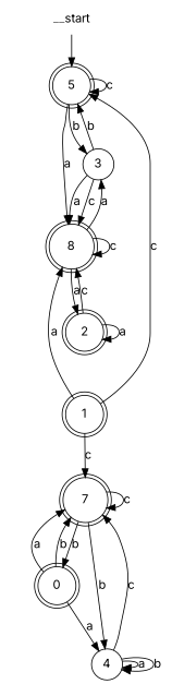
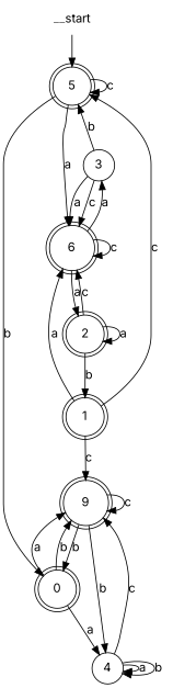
  digraph {
    fontname=Inter
    node [fontname=Inter shape=doublecircle]
    edge [fontname=Inter]
    __start [shape=none]
    n2 [label=5]
    n3 [label=3 shape=circle]
-   n4 [label=8]
+   n4 [label=6]
    n5 [label=2]
    n6 [label=0]
    n7 [label=4 shape=circle]
-   n8 [label=7]
+   n8 [label=9]
    n9 [label=1]
    __start -> n2
    n2 -> n2 [label=c]
-   n2 -> n3 [label=b]
+   n2 -> n6 [label=b]
    n2 -> n4 [label=a]
    n3 -> n2 [label=b]
    n3 -> n4 [label=a]
    n3 -> n4 [label=c]
    n4 -> n3 [label=a]
    n4 -> n4 [label=c]
    n4 -> n5 [label=a]
    n5 -> n4 [label=c]
    n5 -> n5 [label=a]
+   n5 -> n9 [label=b]
    n6 -> n7 [label=a]
    n6 -> n8 [label=a]
    n6 -> n8 [label=b]
    n7 -> n7 [label=a]
    n7 -> n7 [label=b]
    n7 -> n8 [label=c]
    n8 -> n6 [label=b]
    n8 -> n7 [label=b]
    n8 -> n8 [label=c]
    n9 -> n2 [label=c]
    n9 -> n4 [label=a]
    n9 -> n8 [label=c]
  }
